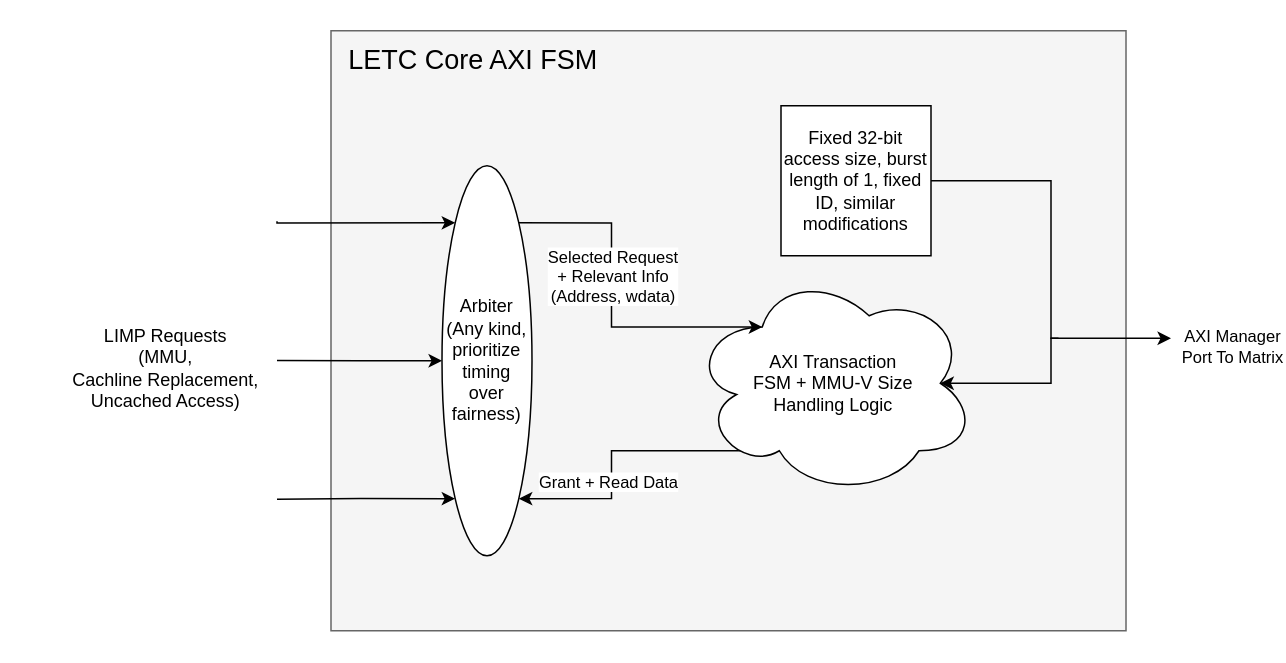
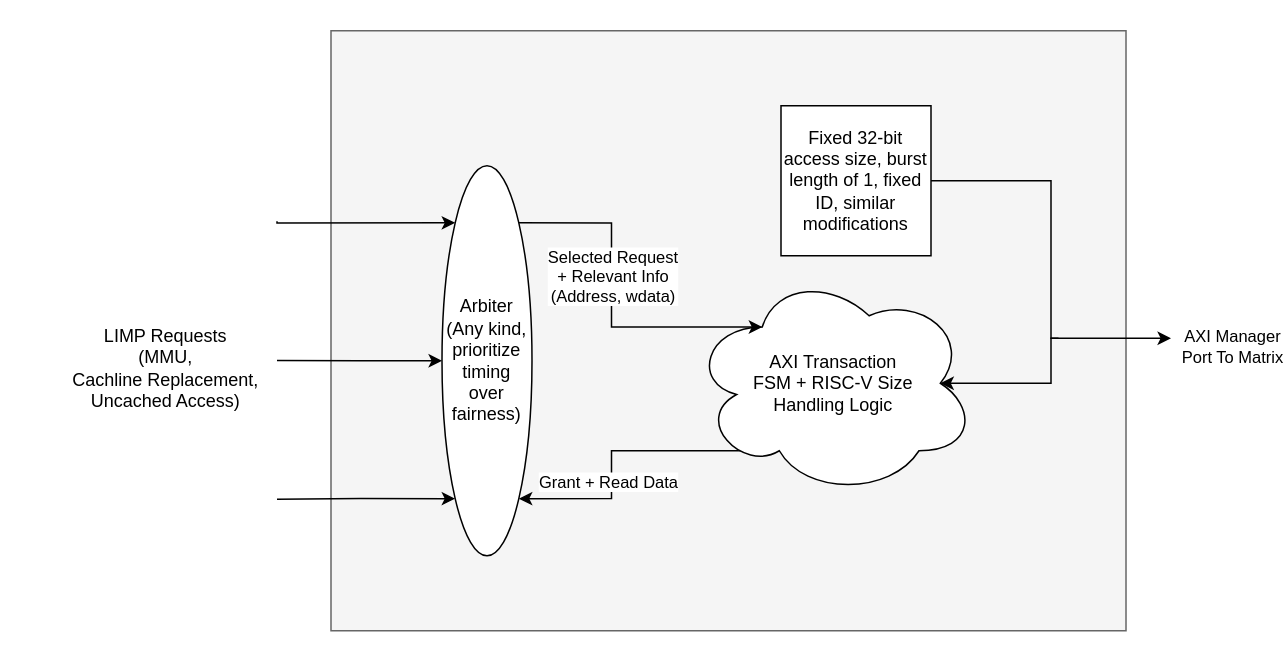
  <mxCell id="0" />
  <mxCell id="1" parent="0" />
  <mxCell id="2" value="" style="rounded=0;whiteSpace=wrap;html=1;fillColor=#f5f5f5;fontColor=#333333;strokeColor=#666666;" vertex="1" parent="1"><mxGeometry x="220" y="20" width="530" height="400" as="geometry" /></mxCell>
  <mxCell id="3" style="edgeStyle=orthogonalEdgeStyle;rounded=0;orthogonalLoop=1;jettySize=auto;html=1;exitX=0;exitY=0;exitDx=0;exitDy=0;startArrow=classic;startFill=1;endArrow=none;endFill=0;" edge="1" parent="1" source="6"><mxGeometry relative="1" as="geometry"><mxPoint x="184" y="147" as="targetPoint" /><Array as="points"><mxPoint x="184" y="148" /></Array></mxGeometry></mxCell>
  <mxCell id="4" style="edgeStyle=orthogonalEdgeStyle;rounded=0;orthogonalLoop=1;jettySize=auto;html=1;exitX=0;exitY=0.5;exitDx=0;exitDy=0;startArrow=classic;startFill=1;endArrow=none;endFill=0;" edge="1" parent="1" source="6"><mxGeometry relative="1" as="geometry"><mxPoint x="184" y="239.897" as="targetPoint" /></mxGeometry></mxCell>
  <mxCell id="5" style="edgeStyle=orthogonalEdgeStyle;rounded=0;orthogonalLoop=1;jettySize=auto;html=1;exitX=0;exitY=1;exitDx=0;exitDy=0;startArrow=classic;startFill=1;endArrow=none;endFill=0;" edge="1" parent="1" source="6"><mxGeometry relative="1" as="geometry"><mxPoint x="184" y="332.31" as="targetPoint" /><Array as="points"><mxPoint x="240" y="332" /></Array></mxGeometry></mxCell>
  <mxCell id="6" value="Arbiter (Any kind, prioritize timing over fairness)" style="ellipse;whiteSpace=wrap;html=1;" vertex="1" parent="1"><mxGeometry x="294" y="110" width="60" height="260" as="geometry" /></mxCell>
  <mxCell id="7" value="LIMP Requests&lt;br&gt;(MMU,&lt;br&gt;Cachline Replacement, Uncached Access)" style="text;html=1;strokeColor=none;fillColor=none;align=center;verticalAlign=middle;whiteSpace=wrap;rounded=0;" vertex="1" parent="1"><mxGeometry x="20" y="230" width="180" height="30" as="geometry" /></mxCell>
  <mxCell id="8" style="edgeStyle=orthogonalEdgeStyle;rounded=0;orthogonalLoop=1;jettySize=auto;html=1;exitX=0.31;exitY=0.8;exitDx=0;exitDy=0;exitPerimeter=0;entryX=1;entryY=1;entryDx=0;entryDy=0;" edge="1" parent="1" source="12" target="6"><mxGeometry relative="1" as="geometry" /></mxCell>
  <mxCell id="9" value="Grant + Read Data" style="edgeLabel;html=1;align=center;verticalAlign=middle;resizable=0;points=[];" vertex="1" connectable="0" parent="8"><mxGeometry x="0.277" y="-3" relative="1" as="geometry"><mxPoint y="1" as="offset" /></mxGeometry></mxCell>
  <mxCell id="10" style="edgeStyle=orthogonalEdgeStyle;rounded=0;orthogonalLoop=1;jettySize=auto;html=1;exitX=0.875;exitY=0.5;exitDx=0;exitDy=0;exitPerimeter=0;startArrow=classic;startFill=1;" edge="1" parent="1" source="12"><mxGeometry relative="1" as="geometry"><mxPoint x="780" y="225" as="targetPoint" /><Array as="points"><mxPoint x="700" y="255" /><mxPoint x="700" y="225" /></Array></mxGeometry></mxCell>
  <mxCell id="11" value="AXI Manager&lt;br&gt;Port To Matrix" style="edgeLabel;html=1;align=center;verticalAlign=middle;resizable=0;points=[];" vertex="1" connectable="0" parent="10"><mxGeometry x="0.226" y="3" relative="1" as="geometry"><mxPoint x="111" y="8" as="offset" /></mxGeometry></mxCell>
- <mxCell id="12" value="AXI Transaction&lt;br&gt;FSM + MMU-V Size&lt;br&gt;Handling Logic" style="ellipse;shape=cloud;whiteSpace=wrap;html=1;" vertex="1" parent="1"><mxGeometry x="460" y="180" width="190" height="150" as="geometry" /></mxCell>
+ <mxCell id="12" value="AXI Transaction&lt;br&gt;FSM + RISC-V Size&lt;br&gt;Handling Logic" style="ellipse;shape=cloud;whiteSpace=wrap;html=1;" vertex="1" parent="1"><mxGeometry x="460" y="180" width="190" height="150" as="geometry" /></mxCell>
  <mxCell id="13" style="edgeStyle=orthogonalEdgeStyle;rounded=0;orthogonalLoop=1;jettySize=auto;html=1;exitX=1;exitY=0;exitDx=0;exitDy=0;entryX=0.25;entryY=0.25;entryDx=0;entryDy=0;entryPerimeter=0;" edge="1" parent="1" source="6" target="12"><mxGeometry relative="1" as="geometry" /></mxCell>
  <mxCell id="14" value="Selected Request&lt;br&gt;+ Relevant Info&lt;br&gt;(Address, wdata)" style="edgeLabel;html=1;align=center;verticalAlign=middle;resizable=0;points=[];" vertex="1" connectable="0" parent="13"><mxGeometry x="-0.137" relative="1" as="geometry"><mxPoint y="-3" as="offset" /></mxGeometry></mxCell>
  <mxCell id="15" style="edgeStyle=orthogonalEdgeStyle;rounded=0;orthogonalLoop=1;jettySize=auto;html=1;exitX=1;exitY=0.5;exitDx=0;exitDy=0;startArrow=none;startFill=0;endArrow=none;endFill=0;" edge="1" parent="1" source="16"><mxGeometry relative="1" as="geometry"><mxPoint x="705" y="225" as="targetPoint" /><mxPoint x="635" y="115" as="sourcePoint" /><Array as="points"><mxPoint x="700" y="120" /><mxPoint x="700" y="225" /></Array></mxGeometry></mxCell>
  <mxCell id="16" value="Fixed 32-bit access size, burst length of 1, fixed ID, similar modifications" style="whiteSpace=wrap;html=1;aspect=fixed;" vertex="1" parent="1"><mxGeometry x="520" y="70" width="100" height="100" as="geometry" /></mxCell>
- <mxCell id="17" value="&lt;font style=&quot;font-size: 18px;&quot;&gt;LETC Core AXI FSM&lt;/font&gt;" style="text;html=1;strokeColor=none;fillColor=none;align=center;verticalAlign=middle;whiteSpace=wrap;rounded=0;" vertex="1" parent="1"><mxGeometry x="230" y="20" width="170" height="40" as="geometry" /></mxCell>
